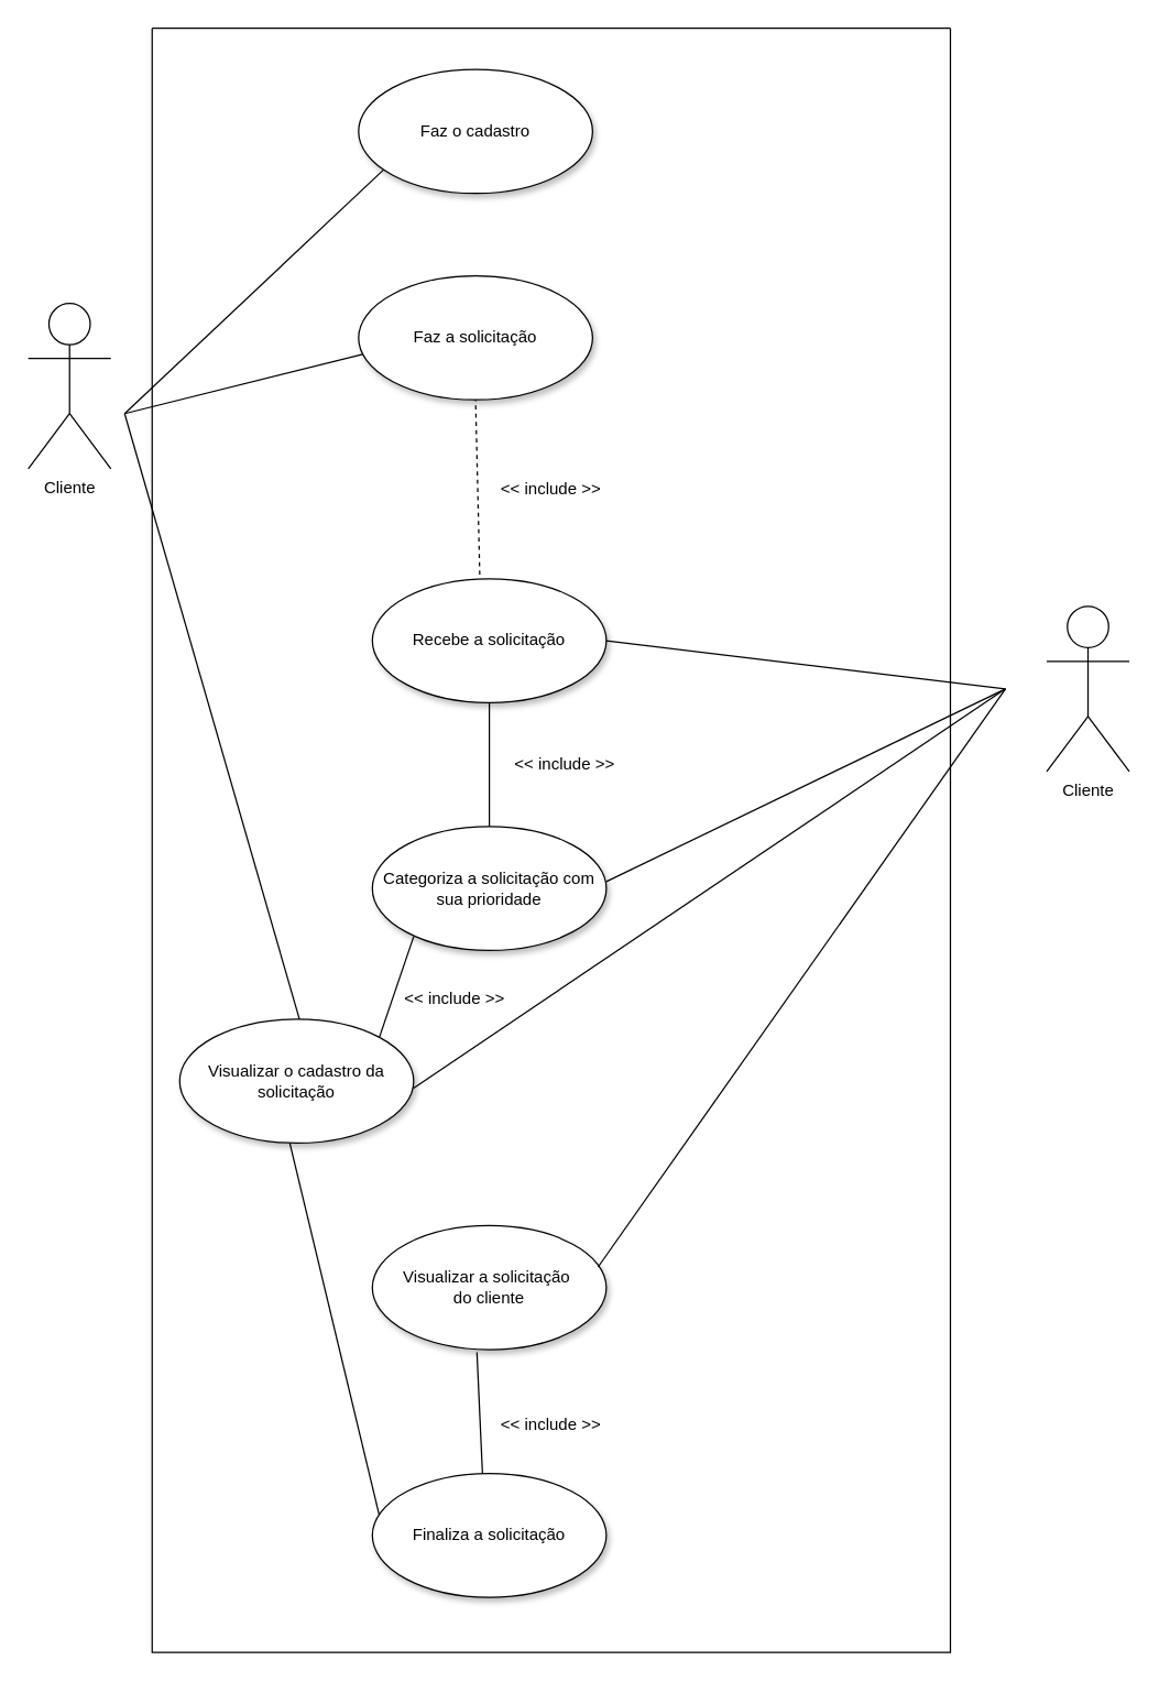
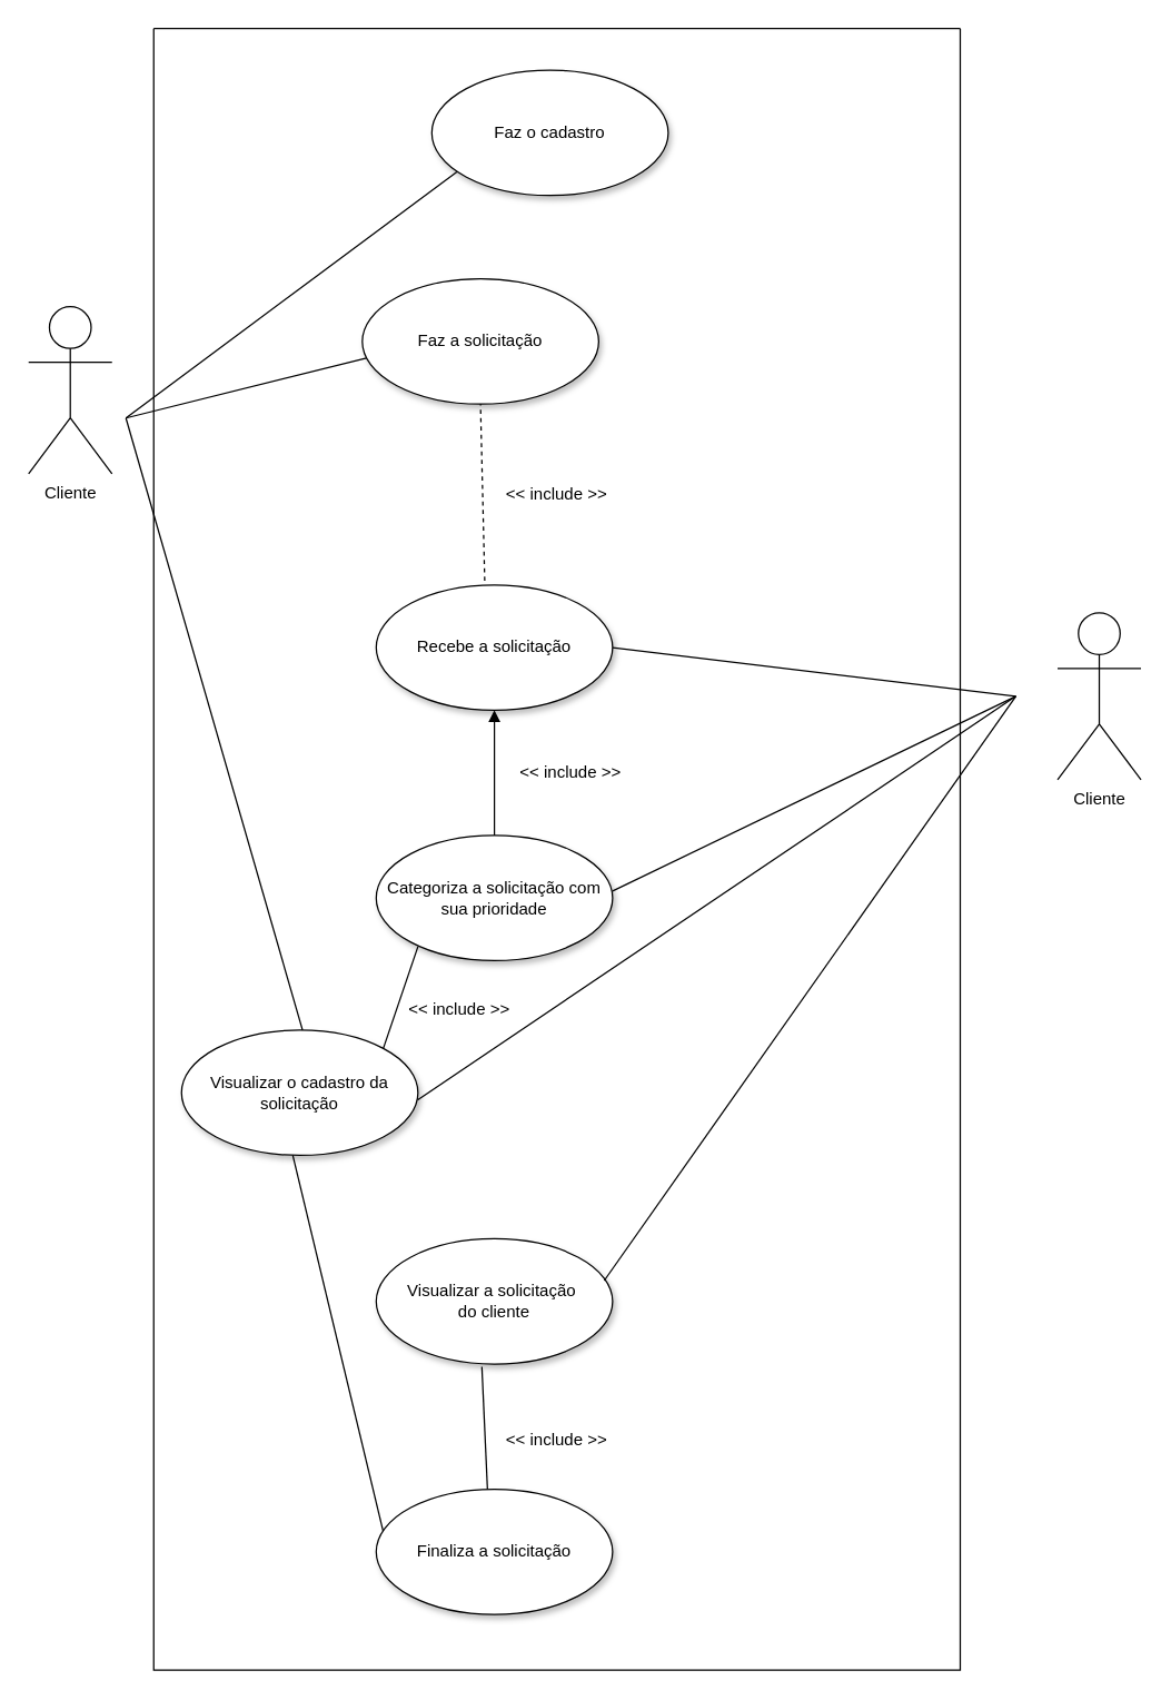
  <mxCell id="0" />
  <mxCell id="1" parent="0" />
  <mxCell id="2" value="&lt;font style=&quot;vertical-align: inherit;&quot;&gt;&lt;font style=&quot;vertical-align: inherit;&quot;&gt;Cliente&lt;/font&gt;&lt;/font&gt;" style="shape=umlActor;verticalLabelPosition=bottom;verticalAlign=top;html=1;outlineConnect=0;" vertex="1" parent="1"><mxGeometry x="20" y="220" width="60" height="120" as="geometry" /></mxCell>
  <mxCell id="3" value="&lt;font style=&quot;vertical-align: inherit;&quot;&gt;&lt;font style=&quot;vertical-align: inherit;&quot;&gt;Cliente&lt;/font&gt;&lt;/font&gt;" style="shape=umlActor;verticalLabelPosition=bottom;verticalAlign=top;html=1;outlineConnect=0;" vertex="1" parent="1"><mxGeometry x="760" y="440" width="60" height="120" as="geometry" /></mxCell>
  <mxCell id="4" value="&lt;font style=&quot;vertical-align: inherit;&quot;&gt;&lt;font style=&quot;vertical-align: inherit;&quot;&gt;Faz a solicitação&lt;/font&gt;&lt;/font&gt;" style="ellipse;whiteSpace=wrap;html=1;shadow=1;" vertex="1" parent="1"><mxGeometry x="260" y="200" width="170" height="90" as="geometry" /></mxCell>
  <mxCell id="5" value="Recebe a solicitação" style="ellipse;whiteSpace=wrap;html=1;shadow=1;" vertex="1" parent="1"><mxGeometry x="270" y="420" width="170" height="90" as="geometry" /></mxCell>
  <mxCell id="6" value="" style="endArrow=none;html=1;rounded=0;entryX=0.035;entryY=0.633;entryDx=0;entryDy=0;entryPerimeter=0;" edge="1" parent="1"><mxGeometry width="50" height="50" relative="1" as="geometry"><mxPoint x="90" y="300" as="sourcePoint" /><mxPoint x="262.95" y="256.97" as="targetPoint" /></mxGeometry></mxCell>
  <mxCell id="7" value="" style="endArrow=none;html=1;rounded=0;entryX=0.5;entryY=1;entryDx=0;entryDy=0;exitX=0.459;exitY=-0.033;exitDx=0;exitDy=0;exitPerimeter=0;dashed=1;" edge="1" parent="1" source="5" target="4"><mxGeometry width="50" height="50" relative="1" as="geometry"><mxPoint x="440" y="450" as="sourcePoint" /><mxPoint x="490" y="400" as="targetPoint" /></mxGeometry></mxCell>
  <mxCell id="8" value="&amp;lt;&amp;lt; include &amp;gt;&amp;gt;" style="text;html=1;align=center;verticalAlign=middle;whiteSpace=wrap;rounded=0;" vertex="1" parent="1"><mxGeometry x="360" y="340" width="80" height="30" as="geometry" /></mxCell>
  <mxCell id="9" value="" style="endArrow=none;html=1;rounded=0;exitX=1;exitY=0.5;exitDx=0;exitDy=0;" edge="1" parent="1" source="5"><mxGeometry width="50" height="50" relative="1" as="geometry"><mxPoint x="440" y="450" as="sourcePoint" /><mxPoint x="730" y="500" as="targetPoint" /></mxGeometry></mxCell>
  <mxCell id="10" value="Categoriza a solicitação com sua prioridade" style="ellipse;whiteSpace=wrap;html=1;shadow=1;" vertex="1" parent="1"><mxGeometry x="270" y="600" width="170" height="90" as="geometry" /></mxCell>
- <mxCell id="11" value="" style="endArrow=none;html=1;rounded=0;entryX=0.5;entryY=1;entryDx=0;entryDy=0;exitX=0.5;exitY=0;exitDx=0;exitDy=0;" edge="1" parent="1" source="10" target="5"><mxGeometry width="50" height="50" relative="1" as="geometry"><mxPoint x="350" y="600" as="sourcePoint" /><mxPoint x="400" y="550" as="targetPoint" /></mxGeometry></mxCell>
+ <mxCell id="11" value="" style="endArrow=block;html=1;rounded=0;entryX=0.5;entryY=1;entryDx=0;entryDy=0;exitX=0.5;exitY=0;exitDx=0;exitDy=0;" edge="1" parent="1" source="10" target="5"><mxGeometry width="50" height="50" relative="1" as="geometry"><mxPoint x="350" y="600" as="sourcePoint" /><mxPoint x="400" y="550" as="targetPoint" /></mxGeometry></mxCell>
  <mxCell id="12" value="" style="endArrow=none;html=1;rounded=0;" edge="1" parent="1"><mxGeometry width="50" height="50" relative="1" as="geometry"><mxPoint x="440" y="640" as="sourcePoint" /><mxPoint x="730" y="500" as="targetPoint" /></mxGeometry></mxCell>
  <mxCell id="13" value="&amp;lt;&amp;lt; include &amp;gt;&amp;gt;" style="text;html=1;align=center;verticalAlign=middle;whiteSpace=wrap;rounded=0;" vertex="1" parent="1"><mxGeometry x="370" y="540" width="80" height="30" as="geometry" /></mxCell>
  <mxCell id="14" value="Visualizar o cadastro da solicitação" style="ellipse;whiteSpace=wrap;html=1;shadow=1;" vertex="1" parent="1"><mxGeometry x="130" y="740" width="170" height="90" as="geometry" /></mxCell>
  <mxCell id="15" value="" style="endArrow=none;html=1;rounded=0;" edge="1" parent="1"><mxGeometry width="50" height="50" relative="1" as="geometry"><mxPoint x="217" y="740" as="sourcePoint" /><mxPoint x="90" y="300" as="targetPoint" /></mxGeometry></mxCell>
  <mxCell id="16" value="" style="endArrow=none;html=1;rounded=0;" edge="1" parent="1"><mxGeometry width="50" height="50" relative="1" as="geometry"><mxPoint x="300" y="790" as="sourcePoint" /><mxPoint x="730" y="500" as="targetPoint" /></mxGeometry></mxCell>
  <mxCell id="17" value="" style="endArrow=none;html=1;rounded=0;exitX=1;exitY=0;exitDx=0;exitDy=0;" edge="1" parent="1" source="14"><mxGeometry width="50" height="50" relative="1" as="geometry"><mxPoint x="250" y="730" as="sourcePoint" /><mxPoint x="300" y="680" as="targetPoint" /></mxGeometry></mxCell>
  <mxCell id="18" value="&amp;lt;&amp;lt; include &amp;gt;&amp;gt;" style="text;html=1;align=center;verticalAlign=middle;whiteSpace=wrap;rounded=0;" vertex="1" parent="1"><mxGeometry x="290" y="710" width="80" height="30" as="geometry" /></mxCell>
  <mxCell id="19" value="Visualizar a solicitação&amp;nbsp;&lt;div&gt;do cliente&lt;/div&gt;" style="ellipse;whiteSpace=wrap;html=1;shadow=1;" vertex="1" parent="1"><mxGeometry x="270" y="890" width="170" height="90" as="geometry" /></mxCell>
  <mxCell id="20" value="" style="endArrow=none;html=1;rounded=0;" edge="1" parent="1"><mxGeometry width="50" height="50" relative="1" as="geometry"><mxPoint x="434" y="920" as="sourcePoint" /><mxPoint x="730" y="500" as="targetPoint" /></mxGeometry></mxCell>
  <mxCell id="21" value="Finaliza a solicitação" style="ellipse;whiteSpace=wrap;html=1;shadow=1;" vertex="1" parent="1"><mxGeometry x="270" y="1070" width="170" height="90" as="geometry" /></mxCell>
  <mxCell id="22" value="" style="endArrow=none;html=1;rounded=0;entryX=0.447;entryY=1.022;entryDx=0;entryDy=0;entryPerimeter=0;" edge="1" parent="1" target="19"><mxGeometry width="50" height="50" relative="1" as="geometry"><mxPoint x="350" y="1070" as="sourcePoint" /><mxPoint x="400" y="1020" as="targetPoint" /></mxGeometry></mxCell>
  <mxCell id="23" value="&amp;lt;&amp;lt; include &amp;gt;&amp;gt;" style="text;html=1;align=center;verticalAlign=middle;whiteSpace=wrap;rounded=0;" vertex="1" parent="1"><mxGeometry x="360" y="1020" width="80" height="30" as="geometry" /></mxCell>
  <mxCell id="24" value="" style="endArrow=none;html=1;rounded=0;exitX=0.029;exitY=0.333;exitDx=0;exitDy=0;exitPerimeter=0;" edge="1" parent="1" source="21"><mxGeometry width="50" height="50" relative="1" as="geometry"><mxPoint x="160" y="880" as="sourcePoint" /><mxPoint x="210" y="830" as="targetPoint" /></mxGeometry></mxCell>
- <mxCell id="25" value="&lt;font style=&quot;vertical-align: inherit;&quot;&gt;&lt;font style=&quot;vertical-align: inherit;&quot;&gt;Faz o cadastro&lt;/font&gt;&lt;/font&gt;" style="ellipse;whiteSpace=wrap;html=1;shadow=1;" vertex="1" parent="1"><mxGeometry x="260" y="50" width="170" height="90" as="geometry" /></mxCell>
+ <mxCell id="25" value="&lt;font style=&quot;vertical-align: inherit;&quot;&gt;&lt;font style=&quot;vertical-align: inherit;&quot;&gt;Faz o cadastro&lt;/font&gt;&lt;/font&gt;" style="ellipse;whiteSpace=wrap;html=1;shadow=1;" vertex="1" parent="1"><mxGeometry x="310" y="50" width="170" height="90" as="geometry" /></mxCell>
  <mxCell id="26" value="" style="endArrow=none;html=1;rounded=0;entryX=0.106;entryY=0.811;entryDx=0;entryDy=0;entryPerimeter=0;" edge="1" parent="1" target="25"><mxGeometry width="50" height="50" relative="1" as="geometry"><mxPoint x="90" y="300" as="sourcePoint" /><mxPoint x="266" as="targetPoint" y="120" /></mxGeometry></mxCell>
  <mxCell id="27" value="" style="swimlane;startSize=0;" vertex="1" parent="1"><mxGeometry x="110" y="20" width="580" height="1180" as="geometry" /></mxCell>
